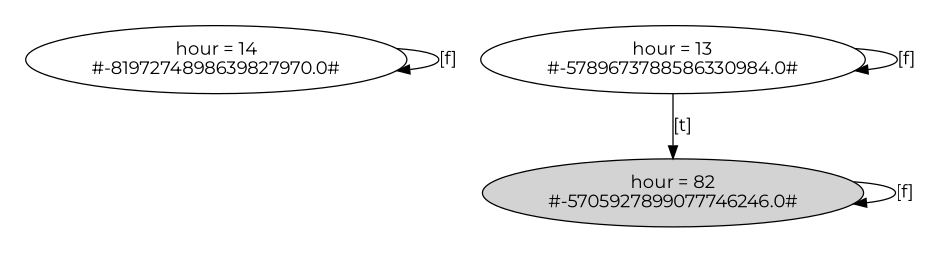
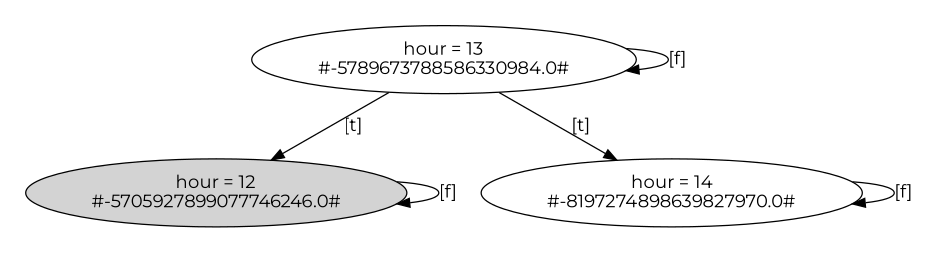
  digraph {
    fontname=Montserrat
    nodesep=0.35
    node [fontname=Montserrat]
    edge [fontname=Montserrat]
-   n1 [label="hour = 82\n#-5705927899077746246.0#" style=filled]
+   n1 [label="hour = 12\n#-5705927899077746246.0#" style=filled]
    n2 [label="hour = 13\n#-5789673788586330984.0#"]
    n3 [label="hour = 14\n#-8197274898639827970.0#"]
    subgraph cluster_1 {
      color=white
      n1
      n2
      n3
    }
    n1 -> n1 [label="[f]"]
    n2 -> n1 [label="[t]"]
    n2 -> n2 [label="[f]"]
+   n2 -> n3 [label="[t]"]
    n3 -> n3 [label="[f]"]
  }
